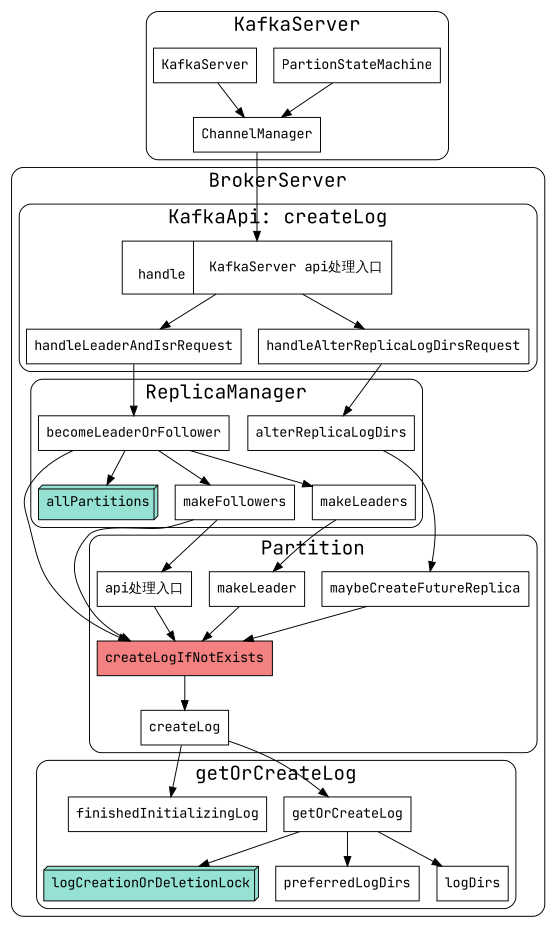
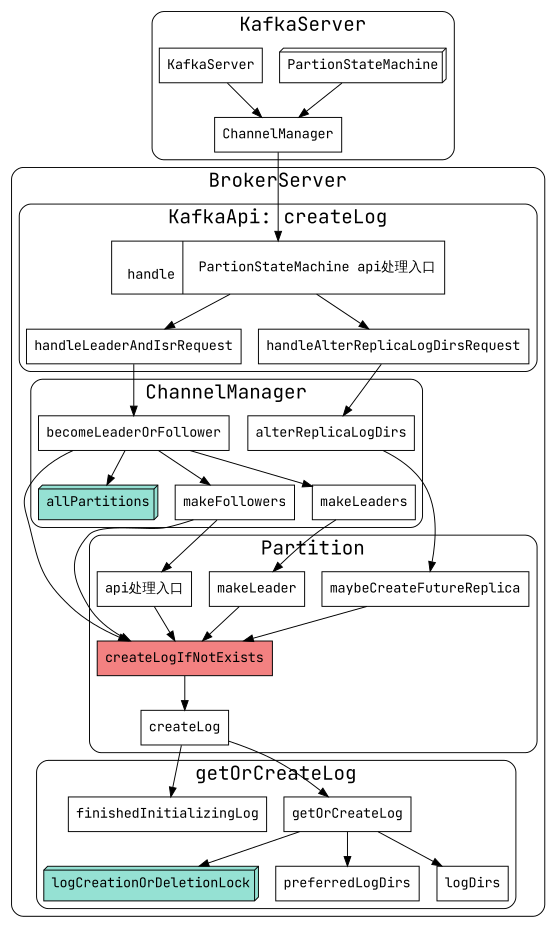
  digraph {
    fontname="JetBrains Mono"
    newrank=true
    rankdir=TB
    node [fontname="JetBrains Mono" shape=box]
    edge [fontname="JetBrains Mono"]
    n1 [fillcolor="#95e1d3" label=logCreationOrDeletionLock shape=box3d style=filled]
    getOrCreateLog
    preferredLogDirs
    logDirs
    finishedInitializingLog
    n6 [fillcolor="#f38181" label=createLogIfNotExists style=filled]
    maybeCreateFutureReplica
    makeLeader
    n9 [label="api处理入口"]
    createLog
    n11 [fillcolor="#95e1d3" label=allPartitions shape=box3d style=filled]
    becomeLeaderOrFollower
    makeFollowers
    makeLeaders
    alterReplicaLogDirs
-   n16 [label="{{\n          handle|\n            KafkaServer api处理入口\l\n        }}" shape=record]
+   n16 [label="{{\n          handle|\n            PartionStateMachine api处理入口\l\n        }}" shape=record]
    handleLeaderAndIsrRequest
    handleAlterReplicaLogDirsRequest
-   PartionStateMachine
+   PartionStateMachine [shape=box3d]
    ChannelManager
    n21 [label=KafkaServer]
    subgraph cluster_1 {
      fontsize=20
      label=BrokerServer
      style=rounded
      subgraph cluster_2 {
        fontsize=20
        label=getOrCreateLog
        style=rounded
        n1
        getOrCreateLog
        preferredLogDirs
        logDirs
        finishedInitializingLog
      }
      subgraph cluster_3 {
        fontsize=20
        label=Partition
        style=rounded
        n6
        maybeCreateFutureReplica
        makeLeader
        n9
        createLog
      }
      subgraph cluster_4 {
        fontsize=20
-       label=ReplicaManager
+       label=ChannelManager
        style=rounded
        n11
        becomeLeaderOrFollower
        makeFollowers
        makeLeaders
        alterReplicaLogDirs
      }
      subgraph cluster_5 {
        fontsize=20
        label="KafkaApi: createLog"
        style=rounded
        n16
        handleLeaderAndIsrRequest
        handleAlterReplicaLogDirsRequest
      }
    }
    subgraph cluster_6 {
      fontsize=20
      label=KafkaServer
      style=rounded
      PartionStateMachine
      ChannelManager
      n21
    }
    getOrCreateLog -> n1
    getOrCreateLog -> preferredLogDirs
    getOrCreateLog -> logDirs
    n6 -> createLog
    maybeCreateFutureReplica -> n6
    makeLeader -> n6
    n9 -> n6
    createLog -> getOrCreateLog
    createLog -> finishedInitializingLog
    becomeLeaderOrFollower -> n6
    becomeLeaderOrFollower -> n11
    becomeLeaderOrFollower -> makeFollowers
    becomeLeaderOrFollower -> makeLeaders
    makeFollowers -> n6
    makeFollowers -> n9
    makeLeaders -> makeLeader
    alterReplicaLogDirs -> maybeCreateFutureReplica
    n16 -> handleLeaderAndIsrRequest
    n16 -> handleAlterReplicaLogDirsRequest
    handleLeaderAndIsrRequest -> becomeLeaderOrFollower
    handleAlterReplicaLogDirsRequest -> alterReplicaLogDirs
    PartionStateMachine -> ChannelManager
    ChannelManager -> n16
    n21 -> ChannelManager
  }
